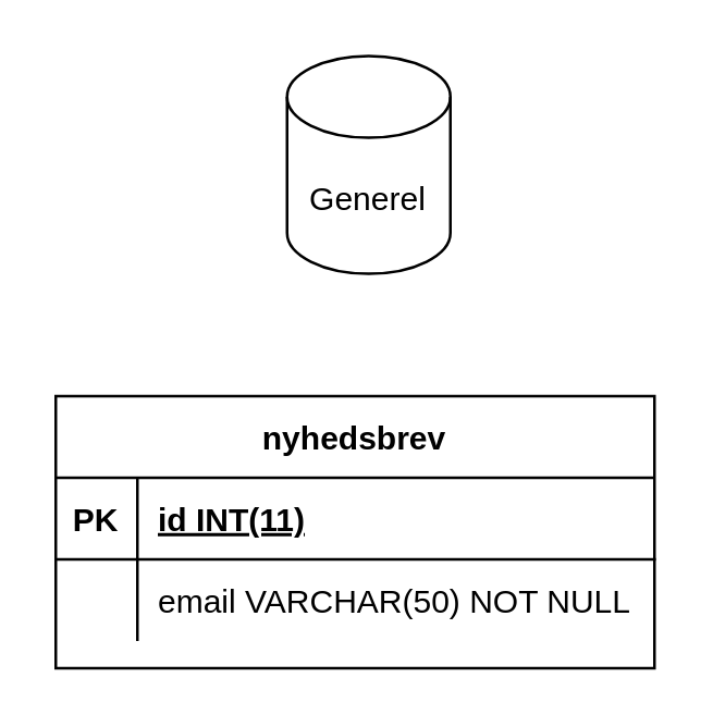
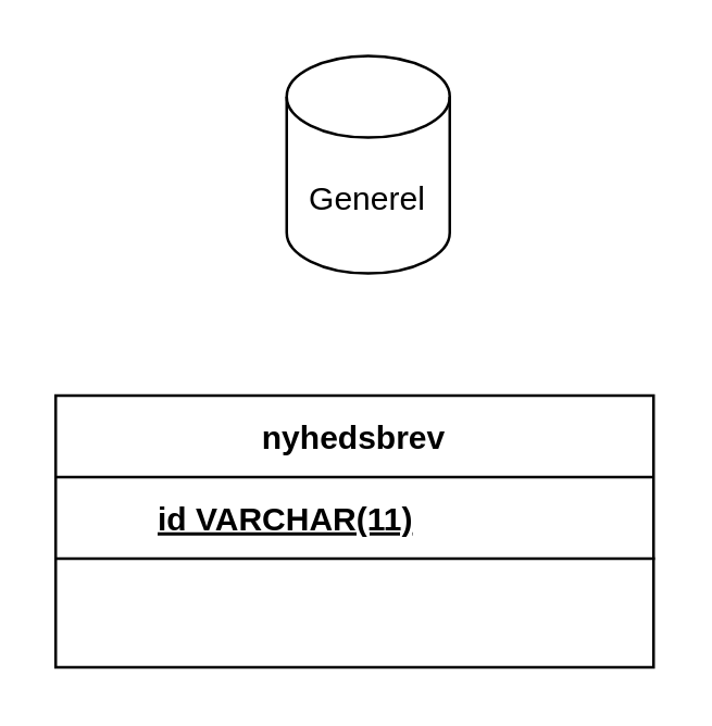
  <mxCell id="0" />
  <mxCell id="1" parent="0" />
  <mxCell id="2" value="nyhedsbrev" style="shape=table;startSize=30;container=1;collapsible=1;childLayout=tableLayout;fixedRows=1;rowLines=0;fontStyle=1;align=center;resizeLast=1;" vertex="1" parent="1"><mxGeometry x="20" y="145" width="220" height="100" as="geometry"><mxRectangle x="40" y="220" width="100" height="30" as="alternateBounds" /></mxGeometry></mxCell>
  <mxCell id="3" value="" style="shape=partialRectangle;collapsible=0;dropTarget=0;pointerEvents=0;fillColor=none;top=0;left=0;bottom=1;right=0;points=[[0,0.5],[1,0.5]];portConstraint=eastwest;" vertex="1" parent="2"><mxGeometry y="30" width="220" height="30" as="geometry" /></mxCell>
- <mxCell id="4" value="PK" style="shape=partialRectangle;connectable=0;fillColor=none;top=0;left=0;bottom=0;right=0;fontStyle=1;overflow=hidden;" vertex="1" parent="3"><mxGeometry width="30" height="30" as="geometry" /></mxCell>
- <mxCell id="5" value="id INT(11)" style="shape=partialRectangle;connectable=0;fillColor=none;top=0;left=0;bottom=0;right=0;align=left;spacingLeft=6;fontStyle=5;overflow=hidden;" vertex="1" parent="3"><mxGeometry x="30" width="190" height="30" as="geometry" /></mxCell>
+ <mxCell id="5" value="id VARCHAR(11)" style="shape=partialRectangle;connectable=0;fillColor=none;top=0;left=0;bottom=0;right=0;align=left;spacingLeft=6;fontStyle=5;overflow=hidden;" vertex="1" parent="3"><mxGeometry x="30" width="190" height="30" as="geometry" /></mxCell>
  <mxCell id="6" value="" style="shape=partialRectangle;collapsible=0;dropTarget=0;pointerEvents=0;fillColor=none;top=0;left=0;bottom=0;right=0;points=[[0,0.5],[1,0.5]];portConstraint=eastwest;" vertex="1" parent="2"><mxGeometry y="60" width="220" height="30" as="geometry" /></mxCell>
  <mxCell id="7" value="" style="shape=partialRectangle;connectable=0;fillColor=none;top=0;left=0;bottom=0;right=0;editable=1;overflow=hidden;" vertex="1" parent="6"><mxGeometry width="30" height="30" as="geometry" /></mxCell>
- <mxCell id="8" value="email VARCHAR(50) NOT NULL" style="shape=partialRectangle;connectable=0;fillColor=none;top=0;left=0;bottom=0;right=0;align=left;spacingLeft=6;overflow=hidden;" vertex="1" parent="6"><mxGeometry x="30" width="190" height="30" as="geometry" /></mxCell>
  <mxCell id="9" value="Generel" style="shape=cylinder3;whiteSpace=wrap;html=1;boundedLbl=1;backgroundOutline=1;size=15;" vertex="1" parent="1"><mxGeometry x="105" y="20" width="60" height="80" as="geometry" /></mxCell>
